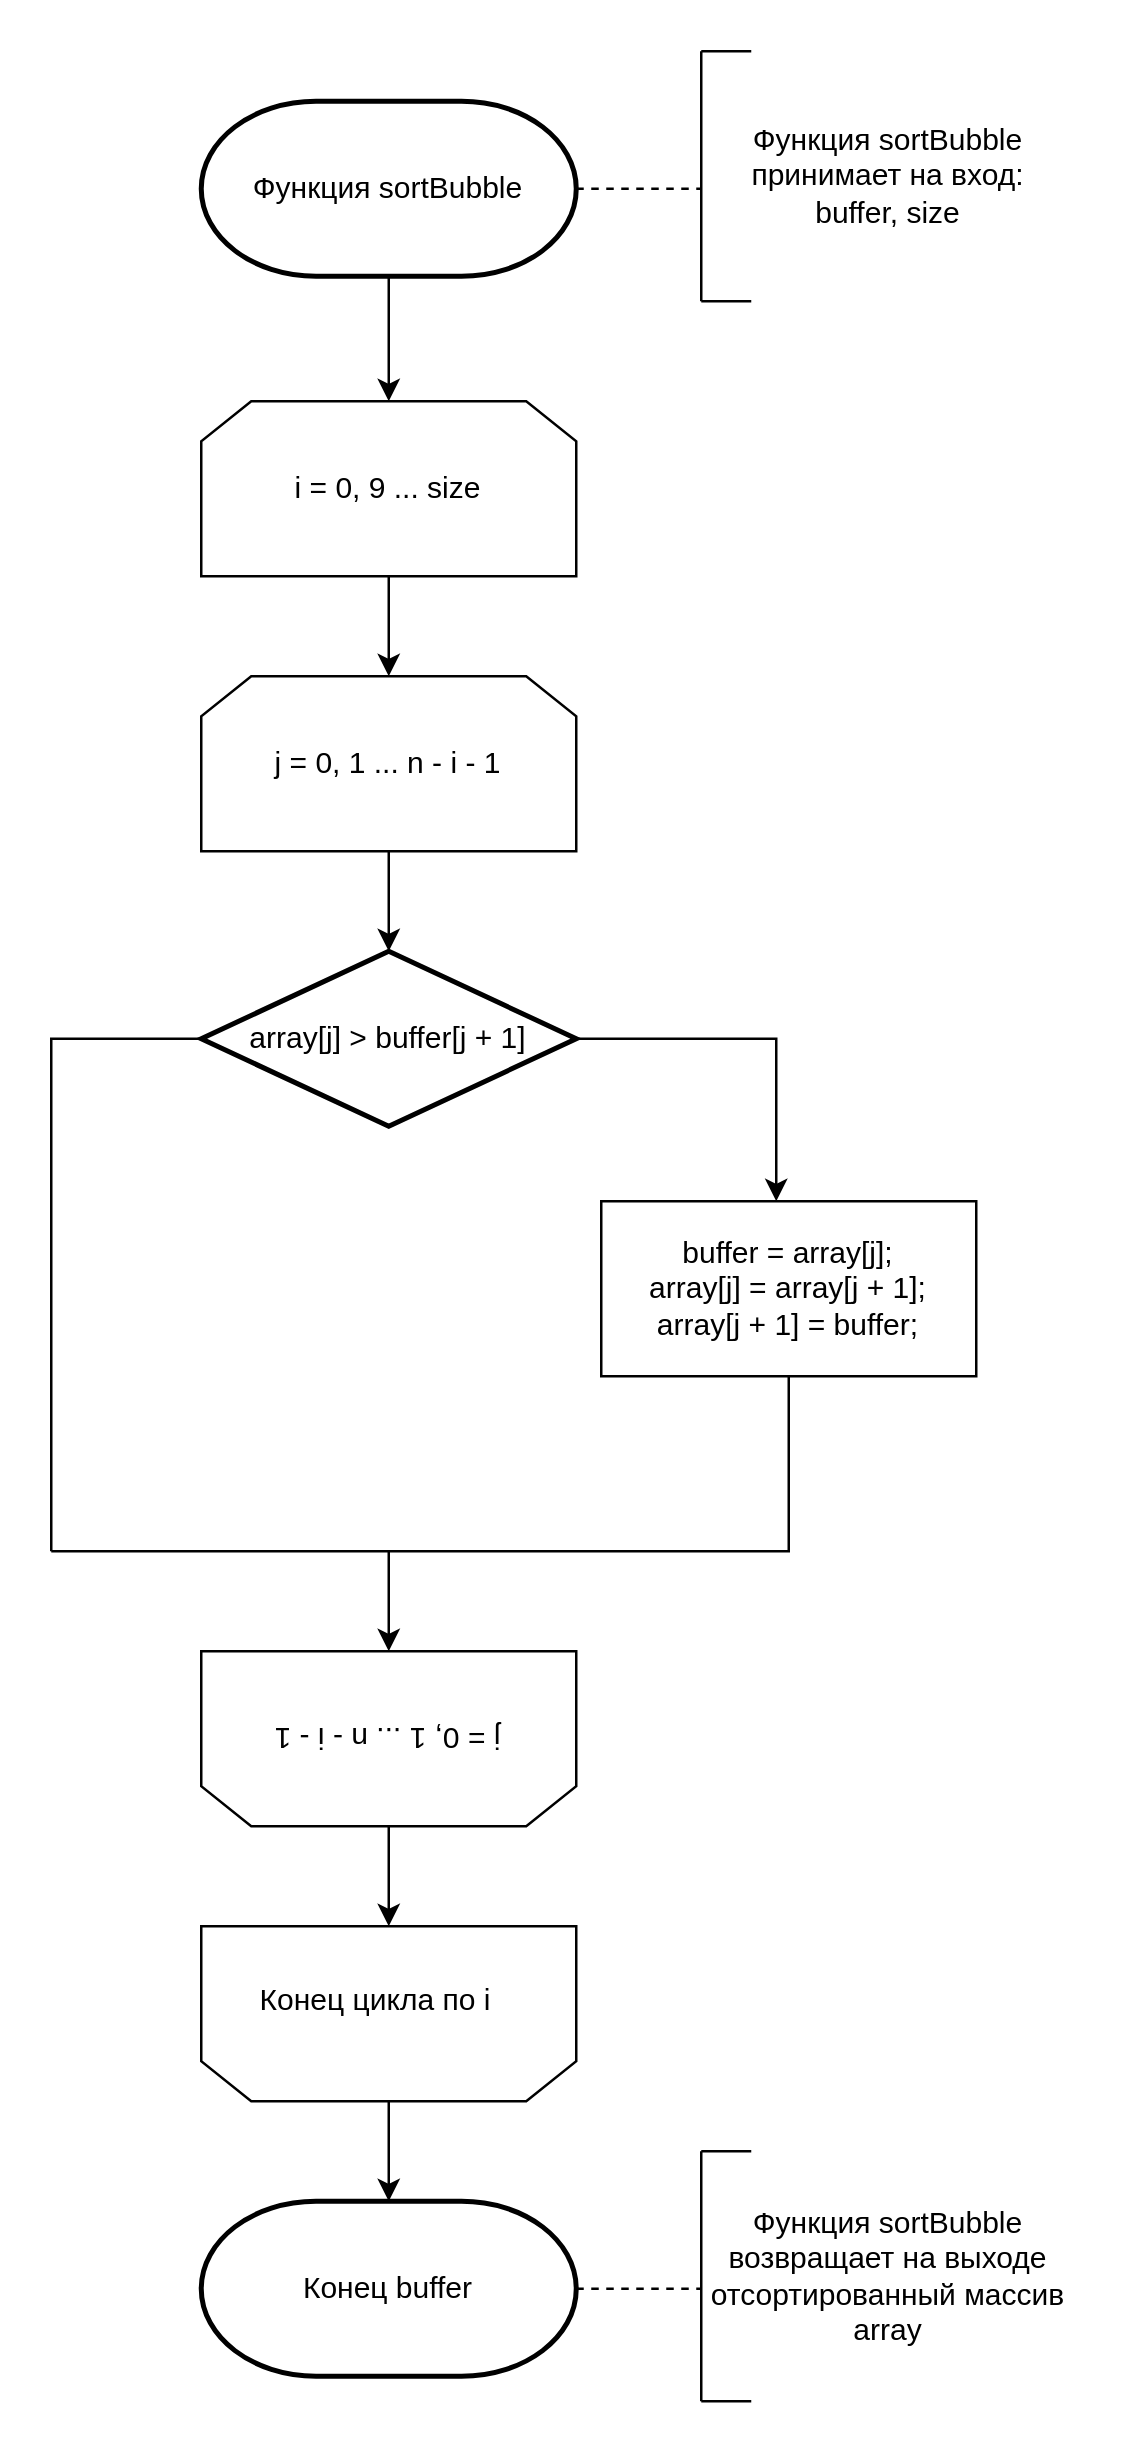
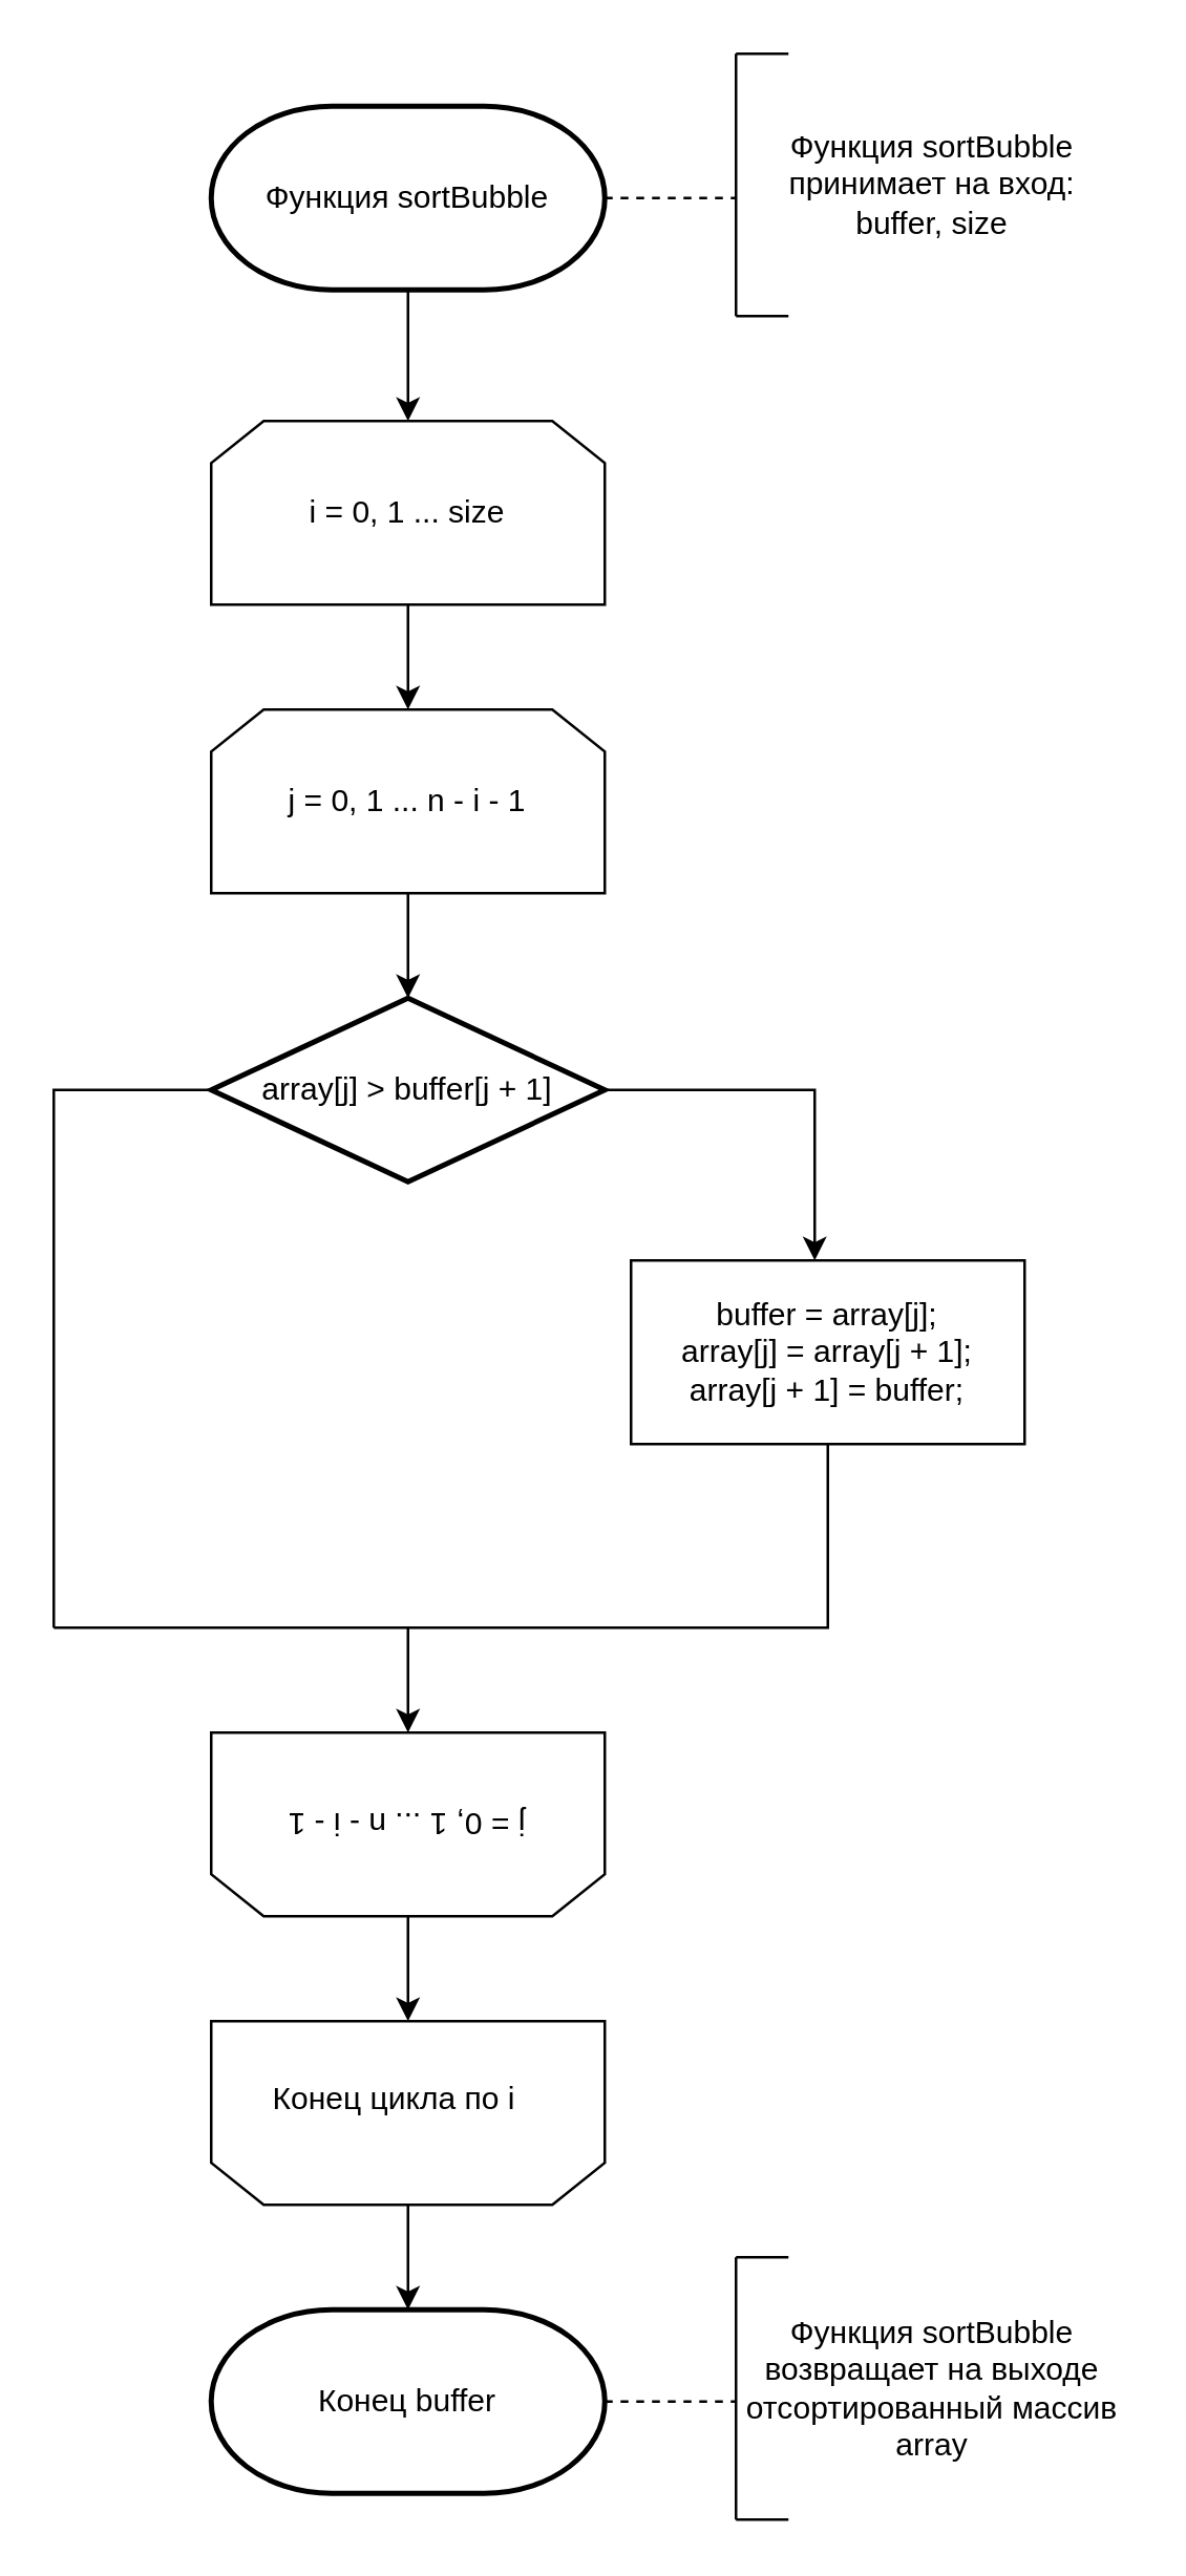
  <mxCell id="0" />
  <mxCell id="1" parent="0" />
  <mxCell id="2" value="Функция sortBubble" style="strokeWidth=2;html=1;shape=mxgraph.flowchart.terminator;whiteSpace=wrap;" vertex="1" parent="1"><mxGeometry x="80" y="40" width="150" height="70" as="geometry" /></mxCell>
  <mxCell id="3" value="" style="endArrow=none;dashed=1;html=1;exitX=1;exitY=0.5;exitDx=0;exitDy=0;exitPerimeter=0;" edge="1" parent="1" source="2"><mxGeometry width="50" height="50" relative="1" as="geometry"><mxPoint x="390" y="150" as="sourcePoint" /><mxPoint x="280" y="75" as="targetPoint" /></mxGeometry></mxCell>
  <mxCell id="4" value="" style="endArrow=none;html=1;" edge="1" parent="1"><mxGeometry width="50" height="50" relative="1" as="geometry"><mxPoint x="280" y="120" as="sourcePoint" /><mxPoint x="280" y="20" as="targetPoint" /></mxGeometry></mxCell>
  <mxCell id="5" value="" style="endArrow=none;html=1;" edge="1" parent="1"><mxGeometry width="50" height="50" relative="1" as="geometry"><mxPoint x="280" y="20" as="sourcePoint" /><mxPoint x="300" y="20" as="targetPoint" /></mxGeometry></mxCell>
  <mxCell id="6" value="" style="endArrow=none;html=1;" edge="1" parent="1"><mxGeometry width="50" height="50" relative="1" as="geometry"><mxPoint x="280" y="120" as="sourcePoint" /><mxPoint x="300" y="120" as="targetPoint" /></mxGeometry></mxCell>
  <mxCell id="7" value="Функция sortBubble принимает на вход:&lt;br&gt;buffer, size" style="text;html=1;strokeColor=none;fillColor=none;align=center;verticalAlign=middle;whiteSpace=wrap;rounded=0;" vertex="1" parent="1"><mxGeometry x="280" y="20" width="150" height="100" as="geometry" /></mxCell>
  <mxCell id="8" value="" style="endArrow=classic;html=1;exitX=0.5;exitY=1;exitDx=0;exitDy=0;exitPerimeter=0;" edge="1" parent="1" source="2"><mxGeometry width="50" height="50" relative="1" as="geometry"><mxPoint x="250" y="240" as="sourcePoint" /><mxPoint x="155" y="160" as="targetPoint" /></mxGeometry></mxCell>
  <mxCell id="9" value="" style="endArrow=classic;html=1;exitX=0.5;exitY=1;exitDx=0;exitDy=0;exitPerimeter=0;entryX=0.5;entryY=0;entryDx=0;entryDy=0;entryPerimeter=0;" edge="1" parent="1"><mxGeometry width="50" height="50" relative="1" as="geometry"><mxPoint x="155" y="230" as="sourcePoint" /><mxPoint x="155" y="270" as="targetPoint" /></mxGeometry></mxCell>
- <mxCell id="10" value="i = 0, 9 ... size" style="shape=loopLimit;whiteSpace=wrap;html=1;shadow=0;sketch=0;strokeColor=#000000;" vertex="1" parent="1"><mxGeometry x="80" y="160" width="150" height="70" as="geometry" /></mxCell>
+ <mxCell id="10" value="i = 0, 1 ... size" style="shape=loopLimit;whiteSpace=wrap;html=1;shadow=0;sketch=0;strokeColor=#000000;" vertex="1" parent="1"><mxGeometry x="80" y="160" width="150" height="70" as="geometry" /></mxCell>
  <mxCell id="11" value="j = 0, 1 ... n - i - 1" style="shape=loopLimit;whiteSpace=wrap;html=1;shadow=0;sketch=0;strokeColor=#000000;" vertex="1" parent="1"><mxGeometry x="80" y="270" width="150" height="70" as="geometry" /></mxCell>
  <mxCell id="12" value="" style="endArrow=classic;html=1;exitX=0.5;exitY=1;exitDx=0;exitDy=0;" edge="1" parent="1" source="11"><mxGeometry width="50" height="50" relative="1" as="geometry"><mxPoint x="165" y="240" as="sourcePoint" /><mxPoint x="155" y="380" as="targetPoint" /></mxGeometry></mxCell>
  <mxCell id="13" value="array[j] &amp;gt; buffer[j + 1]" style="strokeWidth=2;html=1;shape=mxgraph.flowchart.decision;whiteSpace=wrap;shadow=0;sketch=0;" vertex="1" parent="1"><mxGeometry x="80" y="380" width="150" height="70" as="geometry" /></mxCell>
  <mxCell id="14" value="" style="endArrow=classic;html=1;exitX=1;exitY=0.5;exitDx=0;exitDy=0;exitPerimeter=0;rounded=0;" edge="1" parent="1" source="13"><mxGeometry width="50" height="50" relative="1" as="geometry"><mxPoint x="260" y="510" as="sourcePoint" /><mxPoint x="310" y="480" as="targetPoint" /><Array as="points"><mxPoint x="310" y="415" /></Array></mxGeometry></mxCell>
  <mxCell id="15" value="buffer = array[j];&lt;br&gt;array[j] = array[j + 1];&lt;br&gt;array[j + 1] = buffer;" style="rounded=0;whiteSpace=wrap;html=1;shadow=0;sketch=0;strokeColor=#000000;" vertex="1" parent="1"><mxGeometry x="240" y="480" width="150" height="70" as="geometry" /></mxCell>
  <mxCell id="16" value="" style="endArrow=none;html=1;strokeColor=#000000;entryX=0.5;entryY=1;entryDx=0;entryDy=0;rounded=0;" edge="1" parent="1" target="15"><mxGeometry width="50" height="50" relative="1" as="geometry"><mxPoint x="20" y="620" as="sourcePoint" /><mxPoint x="330" y="620" as="targetPoint" /><Array as="points"><mxPoint x="315" y="620" /></Array></mxGeometry></mxCell>
  <mxCell id="17" value="" style="endArrow=none;html=1;strokeColor=#000000;entryX=0;entryY=0.5;entryDx=0;entryDy=0;rounded=0;entryPerimeter=0;" edge="1" parent="1" target="13"><mxGeometry width="50" height="50" relative="1" as="geometry"><mxPoint x="20" y="620" as="sourcePoint" /><mxPoint x="325" y="560" as="targetPoint" /><Array as="points"><mxPoint x="20" y="415" /></Array></mxGeometry></mxCell>
  <mxCell id="18" value="" style="endArrow=classic;html=1;strokeColor=#000000;entryX=0.5;entryY=1;entryDx=0;entryDy=0;" edge="1" parent="1" target="19"><mxGeometry width="50" height="50" relative="1" as="geometry"><mxPoint x="155" y="620" as="sourcePoint" /><mxPoint x="160" y="660" as="targetPoint" /></mxGeometry></mxCell>
  <mxCell id="19" value="j = 0, 1 ... n - i - 1" style="shape=loopLimit;whiteSpace=wrap;html=1;shadow=0;sketch=0;strokeColor=#000000;rotation=-180;" vertex="1" parent="1"><mxGeometry x="80" y="660" width="150" height="70" as="geometry" /></mxCell>
  <mxCell id="20" value="j = 0, 1 ... n - i - 1" style="shape=loopLimit;whiteSpace=wrap;html=1;shadow=0;sketch=0;strokeColor=#000000;rotation=-180;" vertex="1" parent="1"><mxGeometry x="80" y="770" width="150" height="70" as="geometry" /></mxCell>
  <mxCell id="21" value="Конец цикла по i" style="text;html=1;align=center;verticalAlign=middle;whiteSpace=wrap;rounded=0;shadow=0;sketch=0;fillColor=#ffffff;" vertex="1" parent="1"><mxGeometry x="95" y="790" width="110" height="20" as="geometry" /></mxCell>
  <mxCell id="22" value="" style="endArrow=classic;html=1;strokeColor=#000000;exitX=0.5;exitY=0;exitDx=0;exitDy=0;entryX=0.5;entryY=1;entryDx=0;entryDy=0;" edge="1" parent="1" source="19" target="20"><mxGeometry width="50" height="50" relative="1" as="geometry"><mxPoint x="310" y="770" as="sourcePoint" /><mxPoint x="360" y="720" as="targetPoint" /></mxGeometry></mxCell>
  <mxCell id="23" value="Конец buffer" style="strokeWidth=2;html=1;shape=mxgraph.flowchart.terminator;whiteSpace=wrap;" vertex="1" parent="1"><mxGeometry x="80" y="880" width="150" height="70" as="geometry" /></mxCell>
  <mxCell id="24" value="" style="endArrow=classic;html=1;strokeColor=#000000;exitX=0.5;exitY=0;exitDx=0;exitDy=0;entryX=0.5;entryY=0;entryDx=0;entryDy=0;entryPerimeter=0;" edge="1" parent="1" source="20" target="23"><mxGeometry width="50" height="50" relative="1" as="geometry"><mxPoint x="410" y="980" as="sourcePoint" /><mxPoint x="460" y="930" as="targetPoint" /></mxGeometry></mxCell>
  <mxCell id="25" value="" style="endArrow=none;dashed=1;html=1;exitX=1;exitY=0.5;exitDx=0;exitDy=0;exitPerimeter=0;" edge="1" parent="1"><mxGeometry width="50" height="50" relative="1" as="geometry"><mxPoint x="230" y="915" as="sourcePoint" /><mxPoint x="280" y="915" as="targetPoint" /></mxGeometry></mxCell>
  <mxCell id="26" value="" style="endArrow=none;html=1;" edge="1" parent="1"><mxGeometry width="50" height="50" relative="1" as="geometry"><mxPoint x="280" y="960" as="sourcePoint" /><mxPoint x="280" y="860" as="targetPoint" /></mxGeometry></mxCell>
  <mxCell id="27" value="" style="endArrow=none;html=1;" edge="1" parent="1"><mxGeometry width="50" height="50" relative="1" as="geometry"><mxPoint x="280" y="860" as="sourcePoint" /><mxPoint x="300" y="860" as="targetPoint" /></mxGeometry></mxCell>
  <mxCell id="28" value="" style="endArrow=none;html=1;" edge="1" parent="1"><mxGeometry width="50" height="50" relative="1" as="geometry"><mxPoint x="280" y="960" as="sourcePoint" /><mxPoint x="300" y="960" as="targetPoint" /></mxGeometry></mxCell>
  <mxCell id="29" value="Функция sortBubble возвращает на выходе отсортированный массив&lt;br&gt;array" style="text;html=1;strokeColor=none;fillColor=none;align=center;verticalAlign=middle;whiteSpace=wrap;rounded=0;" vertex="1" parent="1"><mxGeometry x="280" y="860" width="150" height="100" as="geometry" /></mxCell>
